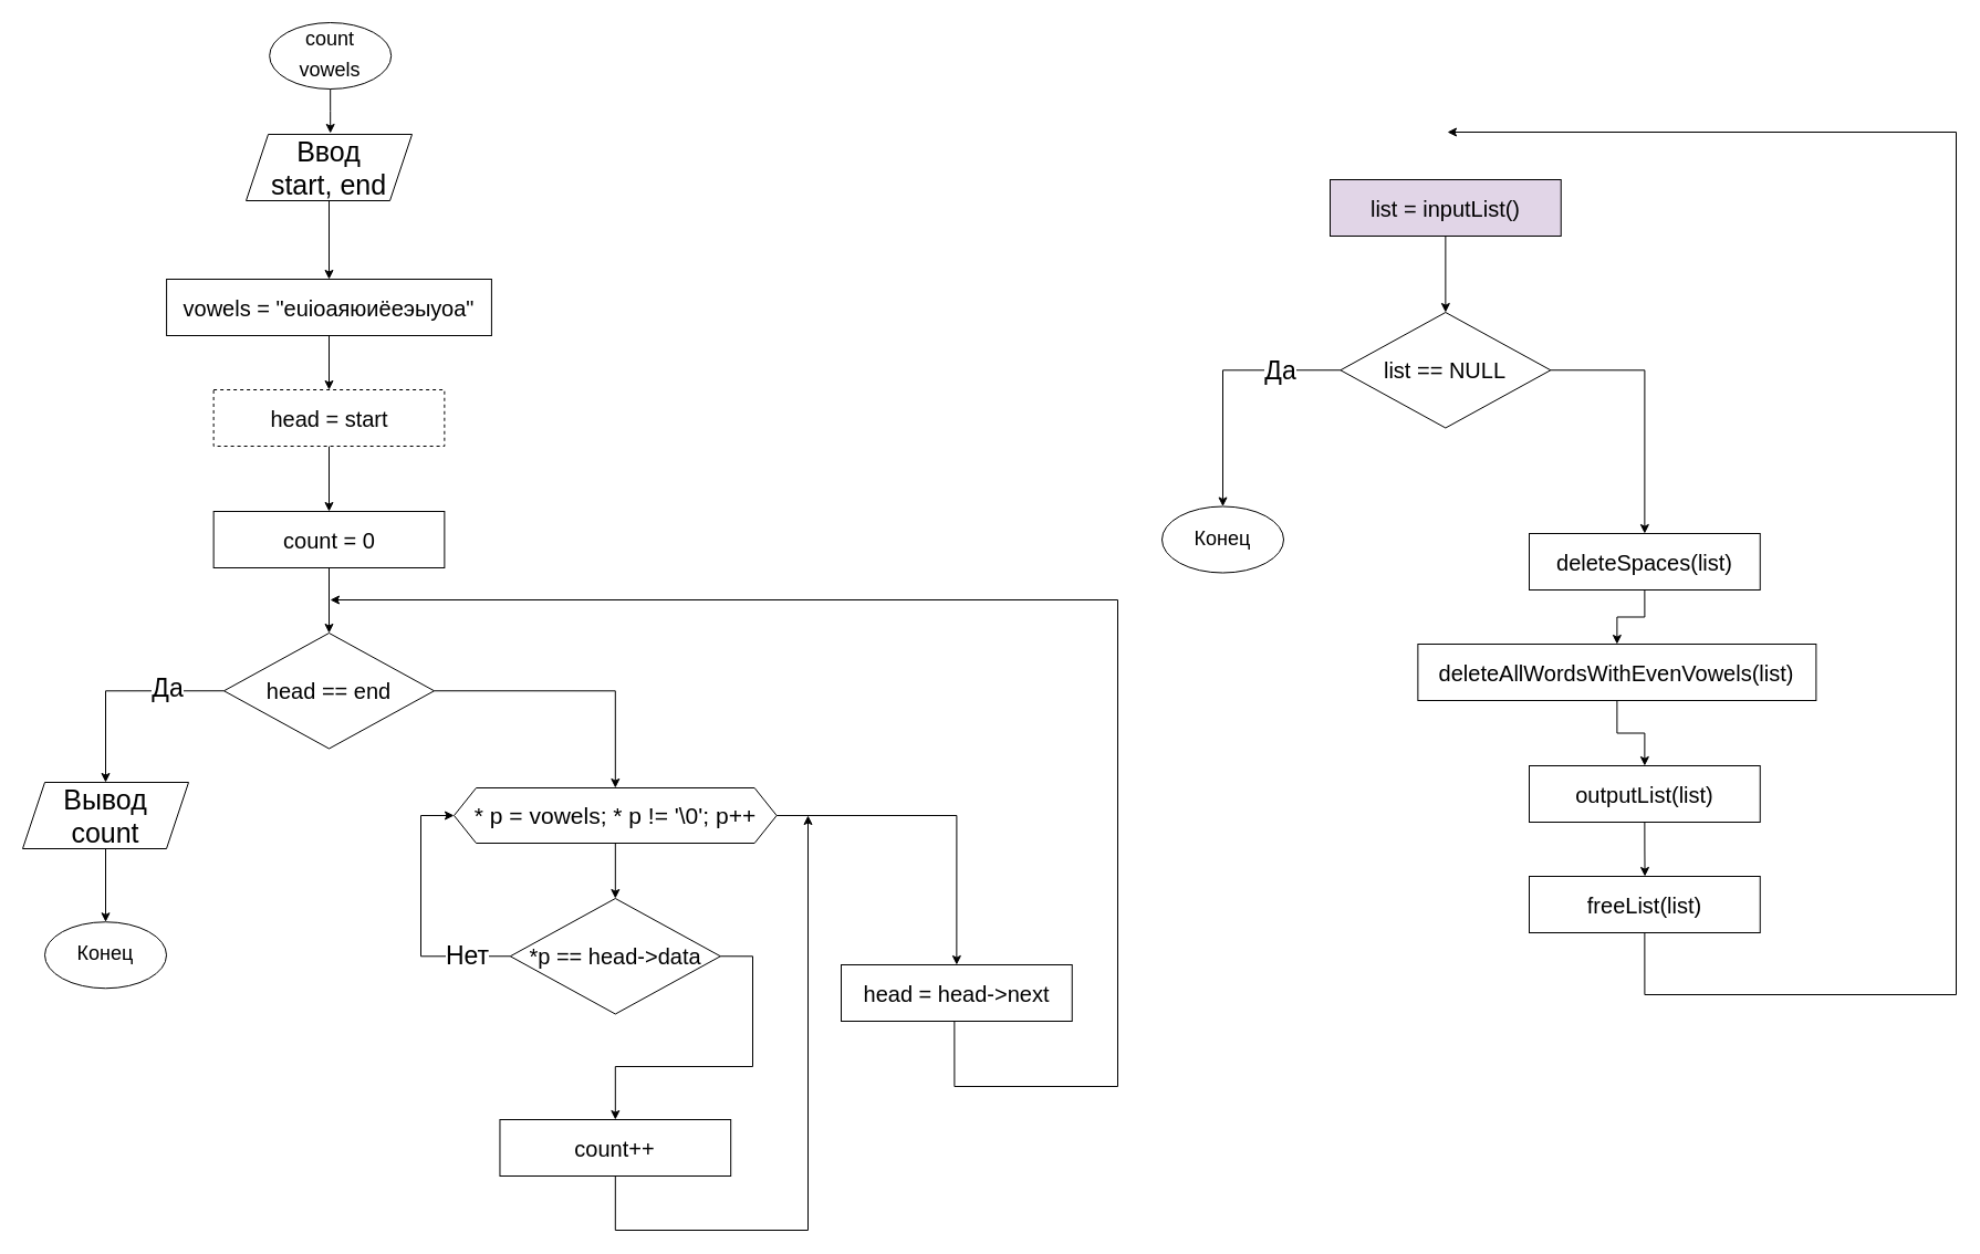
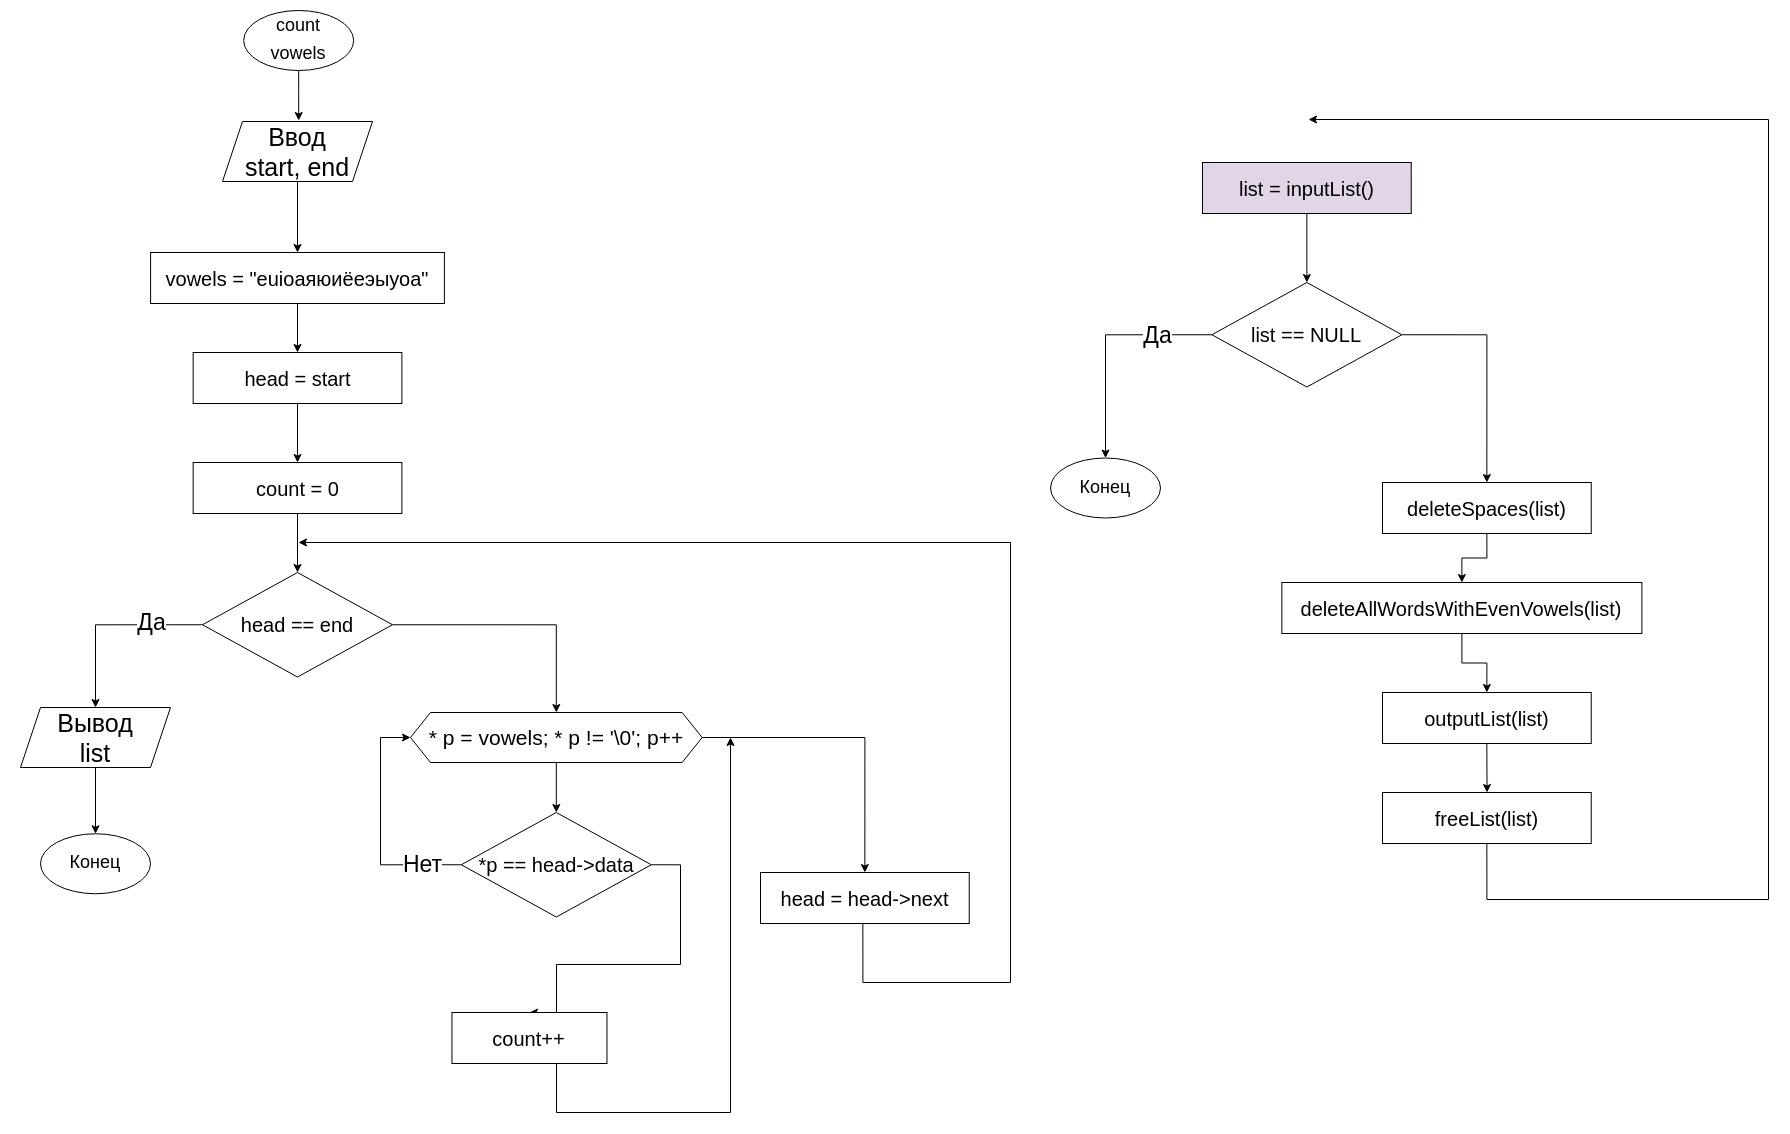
  <mxCell id="0" />
  <mxCell id="1" parent="0" />
  <mxCell id="2" value="" style="edgeStyle=orthogonalEdgeStyle;rounded=0;orthogonalLoop=1;jettySize=auto;html=1;" parent="1" source="3" edge="1"><mxGeometry relative="1" as="geometry"><mxPoint x="298.18" y="120" as="targetPoint" /></mxGeometry></mxCell>
- <mxCell id="3" value="&lt;p style=&quot;line-height: 110%;&quot;&gt;&lt;span style=&quot;font-size: 18px;&quot;&gt;count&lt;/span&gt;&lt;/p&gt;&lt;p style=&quot;line-height: 110%;&quot;&gt;&lt;span style=&quot;font-size: 18px;&quot;&gt;vowels&lt;/span&gt;&lt;/p&gt;" style="ellipse;whiteSpace=wrap;html=1;" parent="1" vertex="1"><mxGeometry x="243.18" y="20" width="110" height="60" as="geometry" /></mxCell>
+ <mxCell id="3" value="&lt;p style=&quot;line-height: 110%;&quot;&gt;&lt;span style=&quot;font-size: 18px;&quot;&gt;count&lt;/span&gt;&lt;/p&gt;&lt;p style=&quot;line-height: 110%;&quot;&gt;&lt;span style=&quot;font-size: 18px;&quot;&gt;vowels&lt;/span&gt;&lt;/p&gt;" style="ellipse;whiteSpace=wrap;html=1;" parent="1" vertex="1"><mxGeometry x="243.18" y="10" width="110" height="60" as="geometry" /></mxCell>
  <mxCell id="4" style="edgeStyle=orthogonalEdgeStyle;rounded=0;orthogonalLoop=1;jettySize=auto;html=1;exitX=0.5;exitY=1;exitDx=0;exitDy=0;entryX=0.5;entryY=0;entryDx=0;entryDy=0;" parent="1" source="5" target="7" edge="1"><mxGeometry relative="1" as="geometry"><mxPoint x="297" y="252" as="targetPoint" /></mxGeometry></mxCell>
  <mxCell id="5" value="&lt;span style=&quot;font-size: 25px;&quot;&gt;Ввод&lt;br&gt;start, end&lt;br&gt;&lt;/span&gt;" style="shape=parallelogram;perimeter=parallelogramPerimeter;whiteSpace=wrap;html=1;fixedSize=1;" parent="1" vertex="1"><mxGeometry x="222" y="121" width="150" height="60" as="geometry" /></mxCell>
  <mxCell id="6" style="edgeStyle=orthogonalEdgeStyle;rounded=0;orthogonalLoop=1;jettySize=auto;html=1;exitX=0.5;exitY=1;exitDx=0;exitDy=0;entryX=0.5;entryY=0;entryDx=0;entryDy=0;" parent="1" source="7" target="9" edge="1"><mxGeometry relative="1" as="geometry" /></mxCell>
  <mxCell id="7" value="vowels = &quot;euioaяюиёеэыуоа&quot;" style="rounded=0;whiteSpace=wrap;html=1;fontSize=20;" parent="1" vertex="1"><mxGeometry x="150.09" y="252" width="293.82" height="51" as="geometry" /></mxCell>
  <mxCell id="8" style="edgeStyle=orthogonalEdgeStyle;rounded=0;orthogonalLoop=1;jettySize=auto;html=1;exitX=0.5;exitY=1;exitDx=0;exitDy=0;entryX=0.5;entryY=0;entryDx=0;entryDy=0;" parent="1" source="9" target="11" edge="1"><mxGeometry relative="1" as="geometry"><mxPoint x="297.429" y="472" as="targetPoint" /></mxGeometry></mxCell>
- <mxCell id="9" value="head = start" style="rounded=0;whiteSpace=wrap;html=1;fontSize=20;dashed=1;" parent="1" vertex="1"><mxGeometry x="192.64" y="352" width="208.73" height="51" as="geometry" /></mxCell>
+ <mxCell id="9" value="head = start" style="rounded=0;whiteSpace=wrap;html=1;fontSize=20;" parent="1" vertex="1"><mxGeometry x="192.64" y="352" width="208.73" height="51" as="geometry" /></mxCell>
  <mxCell id="10" style="edgeStyle=orthogonalEdgeStyle;rounded=0;orthogonalLoop=1;jettySize=auto;html=1;exitX=0.5;exitY=1;exitDx=0;exitDy=0;entryX=0.5;entryY=0;entryDx=0;entryDy=0;" parent="1" source="11" target="14" edge="1"><mxGeometry relative="1" as="geometry" /></mxCell>
  <mxCell id="11" value="count = 0" style="rounded=0;whiteSpace=wrap;html=1;fontSize=20;" parent="1" vertex="1"><mxGeometry x="192.64" y="462" width="208.73" height="51" as="geometry" /></mxCell>
  <mxCell id="12" style="edgeStyle=orthogonalEdgeStyle;rounded=0;orthogonalLoop=1;jettySize=auto;html=1;exitX=0;exitY=0.5;exitDx=0;exitDy=0;entryX=0.5;entryY=0;entryDx=0;entryDy=0;" parent="1" source="14" target="16" edge="1"><mxGeometry relative="1" as="geometry"><mxPoint x="-22" y="900.75" as="targetPoint" /><mxPoint x="-110" y="843" as="sourcePoint" /></mxGeometry></mxCell>
  <mxCell id="13" style="edgeStyle=orthogonalEdgeStyle;rounded=0;orthogonalLoop=1;jettySize=auto;html=1;exitX=1;exitY=0.5;exitDx=0;exitDy=0;entryX=0.5;entryY=0;entryDx=0;entryDy=0;" parent="1" source="14" target="19" edge="1"><mxGeometry relative="1" as="geometry" /></mxCell>
  <mxCell id="14" value="&lt;span style=&quot;font-size: 20px;&quot;&gt;head == end&lt;/span&gt;" style="rhombus;whiteSpace=wrap;html=1;" parent="1" vertex="1"><mxGeometry x="202" y="572" width="190" height="104.5" as="geometry" /></mxCell>
  <mxCell id="15" style="edgeStyle=orthogonalEdgeStyle;rounded=0;orthogonalLoop=1;jettySize=auto;html=1;exitX=0.5;exitY=1;exitDx=0;exitDy=0;entryX=0.5;entryY=0;entryDx=0;entryDy=0;" parent="1" source="16" target="29" edge="1"><mxGeometry relative="1" as="geometry" /></mxCell>
- <mxCell id="16" value="&lt;span style=&quot;font-size: 25px;&quot;&gt;Вывод&lt;br&gt;count&lt;br&gt;&lt;/span&gt;" style="shape=parallelogram;perimeter=parallelogramPerimeter;whiteSpace=wrap;html=1;fixedSize=1;" parent="1" vertex="1"><mxGeometry x="20" y="707" width="150" height="60" as="geometry" /></mxCell>
+ <mxCell id="16" value="&lt;span style=&quot;font-size: 25px;&quot;&gt;Вывод&lt;br&gt;list&lt;br&gt;&lt;/span&gt;" style="shape=parallelogram;perimeter=parallelogramPerimeter;whiteSpace=wrap;html=1;fixedSize=1;" parent="1" vertex="1"><mxGeometry x="20" y="707" width="150" height="60" as="geometry" /></mxCell>
  <mxCell id="17" style="edgeStyle=orthogonalEdgeStyle;rounded=0;orthogonalLoop=1;jettySize=auto;html=1;exitX=0.5;exitY=1;exitDx=0;exitDy=0;entryX=0.5;entryY=0;entryDx=0;entryDy=0;" parent="1" source="19" target="23" edge="1"><mxGeometry relative="1" as="geometry"><mxPoint x="556" y="882" as="targetPoint" /></mxGeometry></mxCell>
  <mxCell id="18" style="edgeStyle=orthogonalEdgeStyle;rounded=0;orthogonalLoop=1;jettySize=auto;html=1;exitX=1;exitY=0.5;exitDx=0;exitDy=0;entryX=0.5;entryY=0;entryDx=0;entryDy=0;" parent="1" source="19" target="28" edge="1"><mxGeometry relative="1" as="geometry"><mxPoint x="861.391" y="872" as="targetPoint" /></mxGeometry></mxCell>
  <mxCell id="19" value="&lt;font style=&quot;font-size: 21px;&quot;&gt;* p = vowels; * p != '\0'; p++&lt;/font&gt;" style="shape=hexagon;perimeter=hexagonPerimeter2;whiteSpace=wrap;html=1;fixedSize=1;" parent="1" vertex="1"><mxGeometry x="410" y="712" width="291.64" height="50" as="geometry" /></mxCell>
  <mxCell id="20" value="&lt;font style=&quot;font-size: 23px;&quot;&gt;Да&lt;/font&gt;" style="edgeLabel;html=1;align=center;verticalAlign=middle;resizable=0;points=[];" parent="1" vertex="1" connectable="0"><mxGeometry x="150.091" y="621.25" as="geometry" /></mxCell>
  <mxCell id="21" style="edgeStyle=orthogonalEdgeStyle;rounded=0;orthogonalLoop=1;jettySize=auto;html=1;exitX=0;exitY=0.5;exitDx=0;exitDy=0;entryX=0;entryY=0.5;entryDx=0;entryDy=0;" parent="1" source="23" target="19" edge="1"><mxGeometry relative="1" as="geometry"><Array as="points"><mxPoint x="380" y="864" /><mxPoint x="380" y="737" /></Array></mxGeometry></mxCell>
  <mxCell id="22" style="edgeStyle=orthogonalEdgeStyle;rounded=0;orthogonalLoop=1;jettySize=auto;html=1;exitX=1;exitY=0.5;exitDx=0;exitDy=0;entryX=0.5;entryY=0;entryDx=0;entryDy=0;" parent="1" source="23" target="26" edge="1"><mxGeometry relative="1" as="geometry"><mxPoint x="550" y="1012" as="targetPoint" /><Array as="points"><mxPoint x="680" y="864" /><mxPoint x="680" y="964" /><mxPoint x="556" y="964" /></Array></mxGeometry></mxCell>
  <mxCell id="23" value="&lt;span style=&quot;font-size: 20px;&quot;&gt;*p == head-&amp;gt;data&lt;/span&gt;" style="rhombus;whiteSpace=wrap;html=1;" parent="1" vertex="1"><mxGeometry x="460.82" y="812" width="190" height="104.5" as="geometry" /></mxCell>
  <mxCell id="24" value="&lt;span style=&quot;font-size: 23px;&quot;&gt;Нет&lt;/span&gt;" style="edgeLabel;html=1;align=center;verticalAlign=middle;resizable=0;points=[];" parent="1" vertex="1" connectable="0"><mxGeometry x="421.001" y="863.25" as="geometry" /></mxCell>
  <mxCell id="25" style="edgeStyle=orthogonalEdgeStyle;rounded=0;orthogonalLoop=1;jettySize=auto;html=1;exitX=0.5;exitY=1;exitDx=0;exitDy=0;" parent="1" source="26" edge="1"><mxGeometry relative="1" as="geometry"><mxPoint x="730" y="737" as="targetPoint" /><mxPoint x="555.825" y="1058" as="sourcePoint" /><Array as="points"><mxPoint x="556" y="1112" /><mxPoint x="730" y="1112" /></Array></mxGeometry></mxCell>
- <mxCell id="26" value="count++" style="rounded=0;whiteSpace=wrap;html=1;fontSize=20;" parent="1" vertex="1"><mxGeometry x="451.46" y="1012" width="208.73" height="51" as="geometry" /></mxCell>
+ <mxCell id="26" value="count++" style="rounded=0;whiteSpace=wrap;html=1;fontSize=20;" parent="1" vertex="1"><mxGeometry x="451.46" y="1012" width="155" height="51" as="geometry" /></mxCell>
  <mxCell id="27" style="edgeStyle=orthogonalEdgeStyle;rounded=0;orthogonalLoop=1;jettySize=auto;html=1;exitX=0.5;exitY=1;exitDx=0;exitDy=0;" parent="1" edge="1"><mxGeometry relative="1" as="geometry"><mxPoint x="298" y="542" as="targetPoint" /><mxPoint x="862.365" y="923" as="sourcePoint" /><Array as="points"><mxPoint x="862" y="982" /><mxPoint x="1010" y="982" /><mxPoint x="1010" y="542" /></Array></mxGeometry></mxCell>
  <mxCell id="28" value="head = head-&amp;gt;next" style="rounded=0;whiteSpace=wrap;html=1;fontSize=20;" parent="1" vertex="1"><mxGeometry x="760" y="872" width="208.73" height="51" as="geometry" /></mxCell>
  <mxCell id="29" value="&lt;p style=&quot;line-height: 110%;&quot;&gt;&lt;span style=&quot;font-size: 18px;&quot;&gt;Конец&lt;/span&gt;&lt;/p&gt;" style="ellipse;whiteSpace=wrap;html=1;" parent="1" vertex="1"><mxGeometry x="40" y="833.25" width="110" height="60" as="geometry" /></mxCell>
  <mxCell id="30" style="edgeStyle=orthogonalEdgeStyle;rounded=0;orthogonalLoop=1;jettySize=auto;html=1;exitX=0.5;exitY=1;exitDx=0;exitDy=0;entryX=0.5;entryY=0;entryDx=0;entryDy=0;" parent="1" source="31" target="34" edge="1"><mxGeometry relative="1" as="geometry"><mxPoint x="1307" y="282" as="targetPoint" /></mxGeometry></mxCell>
  <mxCell id="31" value="list = inputList()" style="rounded=0;whiteSpace=wrap;html=1;fontSize=20;fillColor=#e1d5e7;" parent="1" vertex="1"><mxGeometry x="1202" y="162" width="208.73" height="51" as="geometry" /></mxCell>
  <mxCell id="32" style="edgeStyle=orthogonalEdgeStyle;rounded=0;orthogonalLoop=1;jettySize=auto;html=1;exitX=0;exitY=0.5;exitDx=0;exitDy=0;entryX=0.5;entryY=0;entryDx=0;entryDy=0;" parent="1" source="34" target="35" edge="1"><mxGeometry relative="1" as="geometry"><mxPoint x="1132.63" y="399.75" as="targetPoint" /><mxPoint x="1012" y="342" as="sourcePoint" /></mxGeometry></mxCell>
  <mxCell id="33" style="edgeStyle=orthogonalEdgeStyle;rounded=0;orthogonalLoop=1;jettySize=auto;html=1;exitX=1;exitY=0.5;exitDx=0;exitDy=0;entryX=0.5;entryY=0;entryDx=0;entryDy=0;" parent="1" source="34" target="38" edge="1"><mxGeometry relative="1" as="geometry"><mxPoint x="1482" y="482" as="targetPoint" /></mxGeometry></mxCell>
  <mxCell id="34" value="&lt;span style=&quot;font-size: 20px;&quot;&gt;list == NULL&lt;/span&gt;" style="rhombus;whiteSpace=wrap;html=1;" parent="1" vertex="1"><mxGeometry x="1211.37" y="282" width="190" height="104.5" as="geometry" /></mxCell>
  <mxCell id="35" value="&lt;p style=&quot;line-height: 110%;&quot;&gt;&lt;span style=&quot;font-size: 18px;&quot;&gt;Конец&lt;/span&gt;&lt;/p&gt;" style="ellipse;whiteSpace=wrap;html=1;" parent="1" vertex="1"><mxGeometry x="1050" y="457.5" width="110" height="60" as="geometry" /></mxCell>
  <mxCell id="36" value="&lt;font style=&quot;font-size: 23px;&quot;&gt;Да&lt;/font&gt;" style="edgeLabel;html=1;align=center;verticalAlign=middle;resizable=0;points=[];" parent="1" vertex="1" connectable="0"><mxGeometry x="1156.001" y="334.25" as="geometry" /></mxCell>
  <mxCell id="37" style="edgeStyle=orthogonalEdgeStyle;rounded=0;orthogonalLoop=1;jettySize=auto;html=1;exitX=0.5;exitY=1;exitDx=0;exitDy=0;entryX=0.5;entryY=0;entryDx=0;entryDy=0;" parent="1" source="38" target="40" edge="1"><mxGeometry relative="1" as="geometry" /></mxCell>
  <mxCell id="38" value="deleteSpaces(list)" style="rounded=0;whiteSpace=wrap;html=1;fontSize=20;" parent="1" vertex="1"><mxGeometry x="1382" y="482" width="208.73" height="51" as="geometry" /></mxCell>
  <mxCell id="39" style="edgeStyle=orthogonalEdgeStyle;rounded=0;orthogonalLoop=1;jettySize=auto;html=1;entryX=0.5;entryY=0;entryDx=0;entryDy=0;" parent="1" source="40" target="42" edge="1"><mxGeometry relative="1" as="geometry"><mxPoint x="1486.37" y="692" as="targetPoint" /></mxGeometry></mxCell>
  <mxCell id="40" value="deleteAllWordsWithEvenVowels(list)" style="rounded=0;whiteSpace=wrap;html=1;fontSize=20;" parent="1" vertex="1"><mxGeometry x="1281.37" y="582" width="360" height="51" as="geometry" /></mxCell>
  <mxCell id="41" style="edgeStyle=orthogonalEdgeStyle;rounded=0;orthogonalLoop=1;jettySize=auto;html=1;exitX=0.5;exitY=1;exitDx=0;exitDy=0;" parent="1" source="42" edge="1"><mxGeometry relative="1" as="geometry"><mxPoint x="1486.571" y="792" as="targetPoint" /></mxGeometry></mxCell>
  <mxCell id="42" value="outputList(list)" style="rounded=0;whiteSpace=wrap;html=1;fontSize=20;" parent="1" vertex="1"><mxGeometry x="1382" y="692" width="208.73" height="51" as="geometry" /></mxCell>
  <mxCell id="43" style="edgeStyle=orthogonalEdgeStyle;rounded=0;orthogonalLoop=1;jettySize=auto;html=1;exitX=0.5;exitY=1;exitDx=0;exitDy=0;" parent="1" source="44" edge="1"><mxGeometry relative="1" as="geometry"><mxPoint x="1308" y="119" as="targetPoint" /><mxPoint x="1482" y="862" as="sourcePoint" /><Array as="points"><mxPoint x="1486" y="899" /><mxPoint x="1768" y="899" /><mxPoint x="1768" y="119" /></Array></mxGeometry></mxCell>
  <mxCell id="44" value="freeList(list)" style="rounded=0;whiteSpace=wrap;html=1;fontSize=20;" parent="1" vertex="1"><mxGeometry x="1382" y="792" width="208.73" height="51" as="geometry" /></mxCell>
